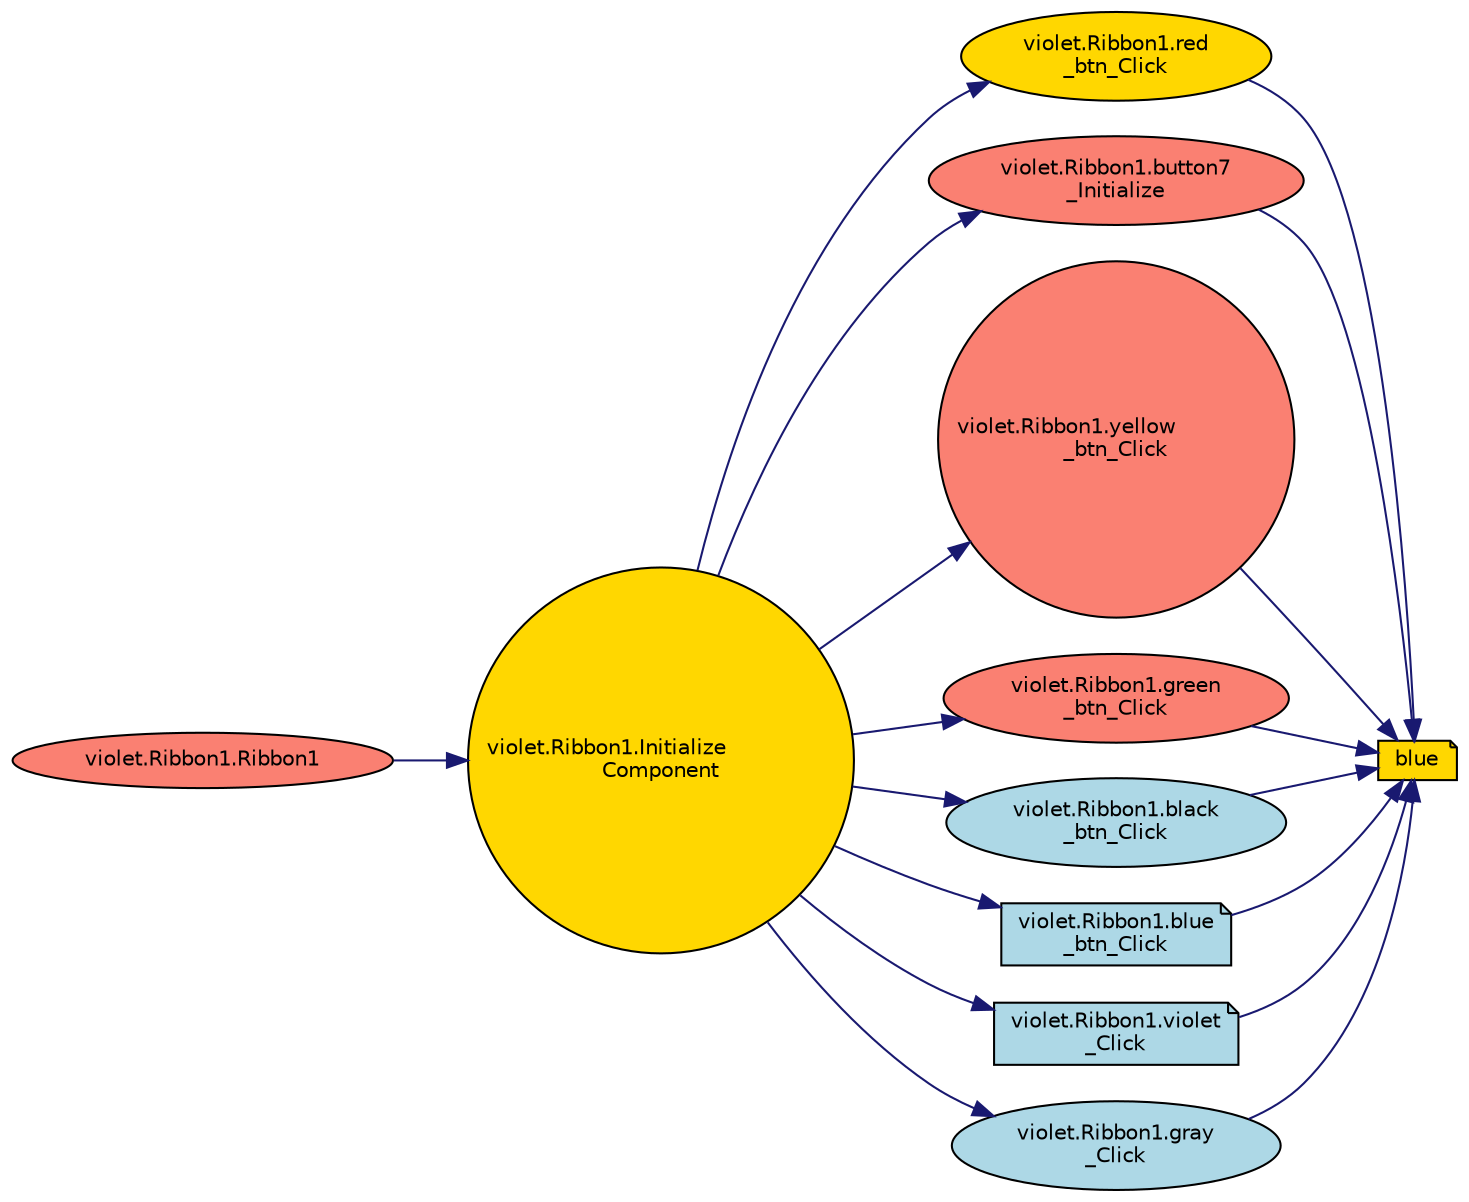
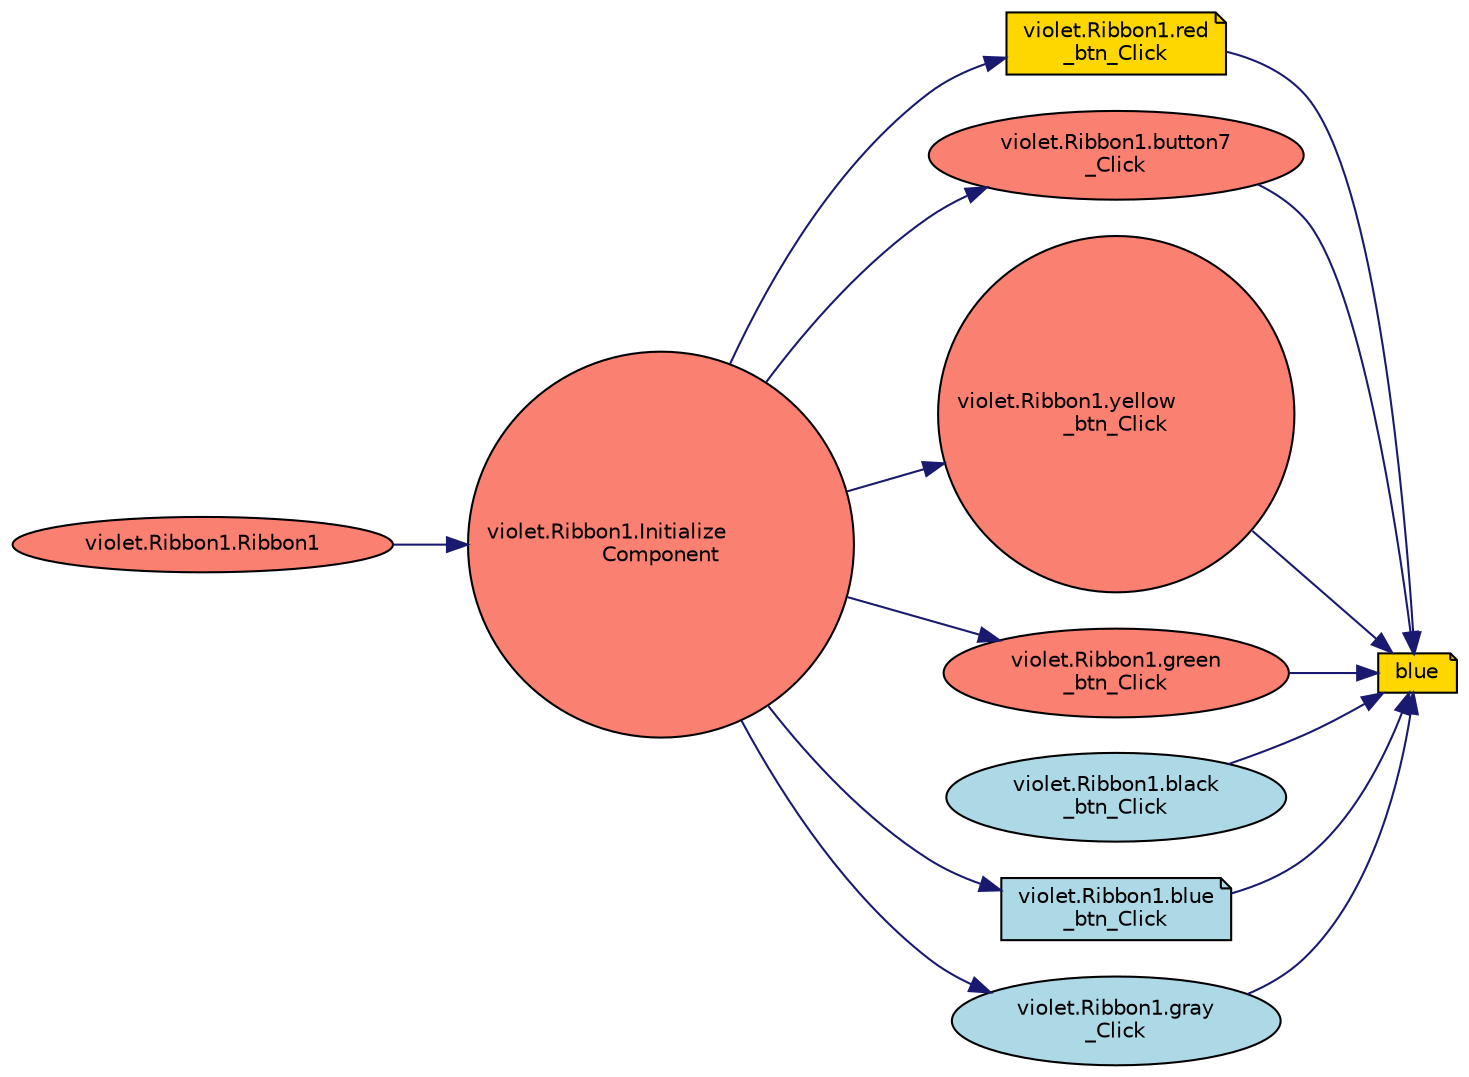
  digraph {
    rankdir=RL
    node [color=black fillcolor=salmon fontname=Helvetica fontsize=10 shape=ellipse style=filled]
    edge [color=midnightblue dir=back fontname=Helvetica fontsize=10 labelfontname=Helvetica labelfontsize=10 style=solid]
    n1 [fillcolor=gold fontcolor=black height=0.2 label=blue shape=note width=0.4]
-   n2 [fillcolor=gold height=0.2 label="violet.Ribbon1.red\l_btn_Click" width=0.4]
-   n3 [height=0.2 label="violet.Ribbon1.button7\l_Initialize" width=0.4]
+   n2 [fillcolor=gold height=0.2 label="violet.Ribbon1.red\l_btn_Click" shape=note width=0.4]
+   n3 [height=0.2 label="violet.Ribbon1.button7\l_Click" width=0.4]
    n4 [height=0.2 label="violet.Ribbon1.yellow\l_btn_Click" shape=circle width=0.4]
    n5 [height=0.2 label="violet.Ribbon1.green\l_btn_Click" width=0.4]
    n6 [fillcolor=lightblue height=0.2 label="violet.Ribbon1.black\l_btn_Click" width=0.4]
    n7 [fillcolor=lightblue height=0.2 label="violet.Ribbon1.blue\l_btn_Click" shape=note width=0.4]
-   n8 [fillcolor=lightblue height=0.2 label="violet.Ribbon1.violet\l_Click" shape=note width=0.4]
    n9 [fillcolor=lightblue height=0.2 label="violet.Ribbon1.gray\l_Click" width=0.4]
-   n10 [fillcolor=gold height=0.2 label="violet.Ribbon1.Initialize\lComponent" shape=circle width=0.4]
+   n10 [height=0.2 label="violet.Ribbon1.Initialize\lComponent" shape=circle width=0.4]
    n11 [height=0.2 label="violet.Ribbon1.Ribbon1" width=0.4]
    n1 -> n2
    n1 -> n3
    n1 -> n4
    n1 -> n5
    n1 -> n6
    n1 -> n7
-   n1 -> n8
    n1 -> n9
    n2 -> n10
    n3 -> n10
    n4 -> n10
    n5 -> n10
-   n6 -> n10
    n7 -> n10
-   n8 -> n10
    n9 -> n10
    n10 -> n11
  }
